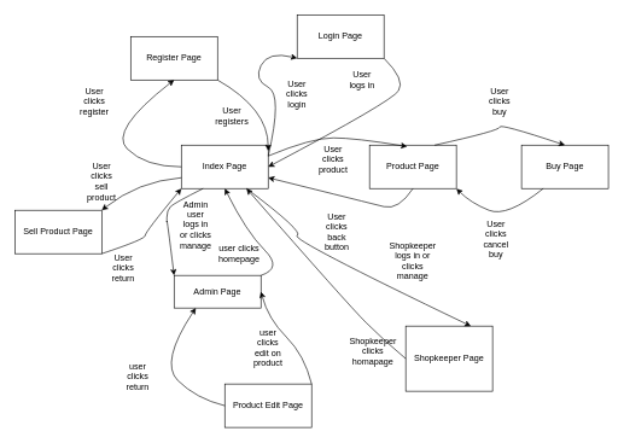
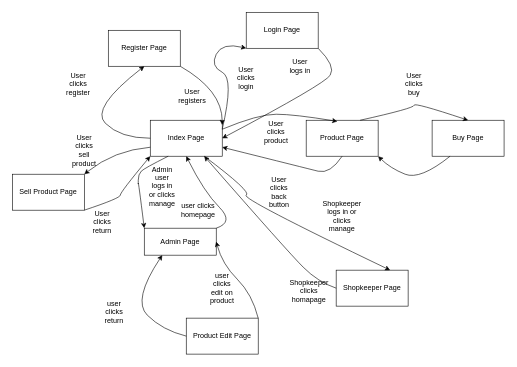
  <mxCell id="0" />
  <mxCell id="1" parent="0" />
  <mxCell id="2" value="Index Page" style="rounded=0;whiteSpace=wrap;html=1;" parent="1" vertex="1"><mxGeometry x="250" y="200" width="120" height="60" as="geometry" /></mxCell>
  <mxCell id="3" value="Product Page" style="rounded=0;whiteSpace=wrap;html=1;" parent="1" vertex="1"><mxGeometry x="510" y="200" width="120" height="60" as="geometry" /></mxCell>
  <mxCell id="4" value="Buy Page" style="rounded=0;whiteSpace=wrap;html=1;" parent="1" vertex="1"><mxGeometry x="720" y="200" width="120" height="60" as="geometry" /></mxCell>
- <mxCell id="5" value="Shopkeeper Page" style="rounded=0;whiteSpace=wrap;html=1;" parent="1" vertex="1"><mxGeometry x="560" y="450" width="120" height="90" as="geometry" /></mxCell>
+ <mxCell id="5" value="Shopkeeper Page" style="rounded=0;whiteSpace=wrap;html=1;" parent="1" vertex="1"><mxGeometry x="560" y="450" width="120" height="60" as="geometry" /></mxCell>
  <mxCell id="6" value="Admin Page" style="rounded=0;whiteSpace=wrap;html=1;" parent="1" vertex="1"><mxGeometry x="240" y="380" width="120" height="45" as="geometry" /></mxCell>
  <mxCell id="7" value="Login Page" style="rounded=0;whiteSpace=wrap;html=1;" parent="1" vertex="1"><mxGeometry x="410" y="20" width="120" height="60" as="geometry" /></mxCell>
  <mxCell id="8" value="Register Page" style="rounded=0;whiteSpace=wrap;html=1;" parent="1" vertex="1"><mxGeometry x="180" y="50" width="120" height="60" as="geometry" /></mxCell>
  <mxCell id="9" value="Product Edit Page" style="rounded=0;whiteSpace=wrap;html=1;" parent="1" vertex="1"><mxGeometry x="310" y="530" width="120" height="60" as="geometry" /></mxCell>
  <mxCell id="10" value="" style="curved=1;endArrow=classic;html=1;entryX=0.5;entryY=1;entryDx=0;entryDy=0;exitX=0;exitY=0.5;exitDx=0;exitDy=0;" parent="1" source="2" target="8" edge="1"><mxGeometry width="50" height="50" relative="1" as="geometry"><mxPoint x="150" y="230" as="sourcePoint" /><mxPoint x="200" y="180" as="targetPoint" /><Array as="points"><mxPoint x="200" y="230" /><mxPoint x="150" y="180" /></Array></mxGeometry></mxCell>
  <mxCell id="11" value="User clicks register" style="text;html=1;strokeColor=none;fillColor=none;align=center;verticalAlign=middle;whiteSpace=wrap;rounded=0;" parent="1" vertex="1"><mxGeometry x="110" y="130" width="40" height="20" as="geometry" /></mxCell>
  <mxCell id="12" value="" style="curved=1;endArrow=classic;html=1;exitX=1;exitY=1;exitDx=0;exitDy=0;entryX=1;entryY=0.133;entryDx=0;entryDy=0;entryPerimeter=0;" parent="1" source="8" target="2" edge="1"><mxGeometry width="50" height="50" relative="1" as="geometry"><mxPoint x="320" y="190" as="sourcePoint" /><mxPoint x="370" y="140" as="targetPoint" /><Array as="points"><mxPoint x="370" y="150" /></Array></mxGeometry></mxCell>
  <mxCell id="13" value="User registers" style="text;html=1;strokeColor=none;fillColor=none;align=center;verticalAlign=middle;whiteSpace=wrap;rounded=0;" parent="1" vertex="1"><mxGeometry x="300" y="150" width="40" height="20" as="geometry" /></mxCell>
  <mxCell id="14" value="" style="curved=1;endArrow=classic;html=1;exitX=1;exitY=0.25;exitDx=0;exitDy=0;entryX=0;entryY=1;entryDx=0;entryDy=0;" parent="1" source="2" target="7" edge="1"><mxGeometry width="50" height="50" relative="1" as="geometry"><mxPoint x="470" y="170" as="sourcePoint" /><mxPoint x="520" y="120" as="targetPoint" /><Array as="points"><mxPoint x="390" y="130" /><mxPoint x="350" y="110" /><mxPoint x="370" y="70" /></Array></mxGeometry></mxCell>
  <mxCell id="15" value="User clicks login" style="text;html=1;strokeColor=none;fillColor=none;align=center;verticalAlign=middle;whiteSpace=wrap;rounded=0;" parent="1" vertex="1"><mxGeometry x="390" y="120" width="40" height="20" as="geometry" /></mxCell>
  <mxCell id="16" value="" style="curved=1;endArrow=classic;html=1;exitX=1;exitY=1;exitDx=0;exitDy=0;entryX=1;entryY=0.5;entryDx=0;entryDy=0;" parent="1" source="7" target="2" edge="1"><mxGeometry width="50" height="50" relative="1" as="geometry"><mxPoint x="520" y="140" as="sourcePoint" /><mxPoint x="570" y="90" as="targetPoint" /><Array as="points"><mxPoint x="560" y="110" /><mxPoint x="540" y="140" /></Array></mxGeometry></mxCell>
  <mxCell id="17" value="User logs in" style="text;html=1;strokeColor=none;fillColor=none;align=center;verticalAlign=middle;whiteSpace=wrap;rounded=0;" parent="1" vertex="1"><mxGeometry x="480" y="100" width="40" height="20" as="geometry" /></mxCell>
  <mxCell id="18" value="" style="curved=1;endArrow=classic;html=1;exitX=0.25;exitY=1;exitDx=0;exitDy=0;entryX=0;entryY=0;entryDx=0;entryDy=0;" parent="1" source="2" target="6" edge="1"><mxGeometry width="50" height="50" relative="1" as="geometry"><mxPoint x="230" y="350" as="sourcePoint" /><mxPoint x="280" y="300" as="targetPoint" /><Array as="points"><mxPoint x="240" y="280" /><mxPoint x="230" y="290" /><mxPoint x="230" y="310" /><mxPoint x="230" y="300" /></Array></mxGeometry></mxCell>
  <mxCell id="19" value="Admin user logs in or clicks manage" style="text;html=1;strokeColor=none;fillColor=none;align=center;verticalAlign=middle;whiteSpace=wrap;rounded=0;" parent="1" vertex="1"><mxGeometry x="250" y="300" width="40" height="20" as="geometry" /></mxCell>
  <mxCell id="20" value="" style="curved=1;endArrow=classic;html=1;exitX=1;exitY=0.25;exitDx=0;exitDy=0;entryX=0.433;entryY=0.033;entryDx=0;entryDy=0;entryPerimeter=0;" parent="1" source="2" target="3" edge="1"><mxGeometry width="50" height="50" relative="1" as="geometry"><mxPoint x="380" y="320" as="sourcePoint" /><mxPoint x="430" y="270" as="targetPoint" /><Array as="points"><mxPoint x="430" y="190" /><mxPoint x="490" y="190" /></Array></mxGeometry></mxCell>
  <mxCell id="21" value="User clicks product" style="text;html=1;strokeColor=none;fillColor=none;align=center;verticalAlign=middle;whiteSpace=wrap;rounded=0;" parent="1" vertex="1"><mxGeometry x="440" y="210" width="40" height="20" as="geometry" /></mxCell>
  <mxCell id="22" value="" style="curved=1;endArrow=classic;html=1;entryX=1;entryY=0.75;entryDx=0;entryDy=0;exitX=0.5;exitY=1;exitDx=0;exitDy=0;" parent="1" source="3" target="2" edge="1"><mxGeometry width="50" height="50" relative="1" as="geometry"><mxPoint x="510" y="330" as="sourcePoint" /><mxPoint x="370" y="270" as="targetPoint" /><Array as="points"><mxPoint x="550" y="290" /><mxPoint x="510" y="280" /></Array></mxGeometry></mxCell>
  <mxCell id="23" value="User clicks back button" style="text;html=1;strokeColor=none;fillColor=none;align=center;verticalAlign=middle;whiteSpace=wrap;rounded=0;" parent="1" vertex="1"><mxGeometry x="440" y="300" width="50" height="40" as="geometry" /></mxCell>
  <mxCell id="24" value="" style="curved=1;endArrow=classic;html=1;exitX=0.75;exitY=0;exitDx=0;exitDy=0;entryX=0.5;entryY=0;entryDx=0;entryDy=0;" parent="1" source="3" target="4" edge="1"><mxGeometry width="50" height="50" relative="1" as="geometry"><mxPoint x="640" y="180" as="sourcePoint" /><mxPoint x="730" y="190" as="targetPoint" /><Array as="points"><mxPoint x="690" y="180" /><mxPoint x="690" y="170" /></Array></mxGeometry></mxCell>
  <mxCell id="25" value="User clicks buy" style="text;html=1;strokeColor=none;fillColor=none;align=center;verticalAlign=middle;whiteSpace=wrap;rounded=0;" parent="1" vertex="1"><mxGeometry x="670" y="130" width="40" height="20" as="geometry" /></mxCell>
  <mxCell id="26" value="" style="curved=1;endArrow=classic;html=1;entryX=1;entryY=1;entryDx=0;entryDy=0;exitX=0.25;exitY=1;exitDx=0;exitDy=0;" parent="1" source="4" target="3" edge="1"><mxGeometry width="50" height="50" relative="1" as="geometry"><mxPoint x="650" y="330" as="sourcePoint" /><mxPoint x="700" y="280" as="targetPoint" /><Array as="points"><mxPoint x="700" y="300" /><mxPoint x="650" y="280" /></Array></mxGeometry></mxCell>
- <mxCell id="27" value="User clicks cancel buy" style="text;html=1;strokeColor=none;fillColor=none;align=center;verticalAlign=middle;whiteSpace=wrap;rounded=0;" parent="1" vertex="1"><mxGeometry x="660" y="310" width="50" height="40" as="geometry" /></mxCell>
  <mxCell id="28" value="" style="curved=1;endArrow=classic;html=1;exitX=1;exitY=0;exitDx=0;exitDy=0;entryX=0.5;entryY=1;entryDx=0;entryDy=0;" parent="1" source="6" target="2" edge="1"><mxGeometry width="50" height="50" relative="1" as="geometry"><mxPoint x="340" y="370" as="sourcePoint" /><mxPoint x="390" y="320" as="targetPoint" /><Array as="points"><mxPoint x="390" y="370" /><mxPoint x="340" y="320" /></Array></mxGeometry></mxCell>
  <mxCell id="29" value="user clicks homepage" style="text;html=1;strokeColor=none;fillColor=none;align=center;verticalAlign=middle;whiteSpace=wrap;rounded=0;" parent="1" vertex="1"><mxGeometry x="310" y="340" width="40" height="20" as="geometry" /></mxCell>
  <mxCell id="30" value="" style="curved=1;endArrow=classic;html=1;exitX=0.75;exitY=1;exitDx=0;exitDy=0;entryX=0.75;entryY=0;entryDx=0;entryDy=0;" parent="1" source="2" target="5" edge="1"><mxGeometry width="50" height="50" relative="1" as="geometry"><mxPoint x="400" y="380" as="sourcePoint" /><mxPoint x="450" y="330" as="targetPoint" /><Array as="points"><mxPoint x="420" y="320" /><mxPoint x="400" y="330" /></Array></mxGeometry></mxCell>
  <mxCell id="31" value="Shopkeeper logs in or clicks manage" style="text;html=1;strokeColor=none;fillColor=none;align=center;verticalAlign=middle;whiteSpace=wrap;rounded=0;" parent="1" vertex="1"><mxGeometry x="550" y="350" width="40" height="20" as="geometry" /></mxCell>
  <mxCell id="32" value="" style="curved=1;endArrow=classic;html=1;exitX=0;exitY=0.5;exitDx=0;exitDy=0;entryX=0.75;entryY=1;entryDx=0;entryDy=0;" parent="1" source="5" target="2" edge="1"><mxGeometry width="50" height="50" relative="1" as="geometry"><mxPoint x="480" y="470" as="sourcePoint" /><mxPoint x="530" y="420" as="targetPoint" /><Array as="points"><mxPoint x="530" y="470" /><mxPoint x="480" y="420" /></Array></mxGeometry></mxCell>
  <mxCell id="33" value="Shopkeeper clicks homapage" style="text;html=1;strokeColor=none;fillColor=none;align=center;verticalAlign=middle;whiteSpace=wrap;rounded=0;" parent="1" vertex="1"><mxGeometry x="495" y="475" width="40" height="20" as="geometry" /></mxCell>
  <mxCell id="34" value="" style="curved=1;endArrow=classic;html=1;exitX=0;exitY=0.5;exitDx=0;exitDy=0;entryX=0.25;entryY=1;entryDx=0;entryDy=0;" parent="1" source="9" target="6" edge="1"><mxGeometry width="50" height="50" relative="1" as="geometry"><mxPoint x="220" y="550" as="sourcePoint" /><mxPoint x="270" y="500" as="targetPoint" /><Array as="points"><mxPoint x="270" y="550" /><mxPoint x="220" y="500" /></Array></mxGeometry></mxCell>
  <mxCell id="35" value="" style="curved=1;endArrow=classic;html=1;exitX=1;exitY=0;exitDx=0;exitDy=0;entryX=1;entryY=0.5;entryDx=0;entryDy=0;" parent="1" source="9" target="6" edge="1"><mxGeometry width="50" height="50" relative="1" as="geometry"><mxPoint x="370" y="490" as="sourcePoint" /><mxPoint x="420" y="440" as="targetPoint" /><Array as="points"><mxPoint x="420" y="490" /><mxPoint x="370" y="440" /></Array></mxGeometry></mxCell>
  <mxCell id="36" value="user clicks edit on product" style="text;html=1;strokeColor=none;fillColor=none;align=center;verticalAlign=middle;whiteSpace=wrap;rounded=0;" parent="1" vertex="1"><mxGeometry x="350" y="470" width="40" height="20" as="geometry" /></mxCell>
  <mxCell id="37" value="user clicks return" style="text;html=1;strokeColor=none;fillColor=none;align=center;verticalAlign=middle;whiteSpace=wrap;rounded=0;" parent="1" vertex="1"><mxGeometry x="170" y="510" width="40" height="20" as="geometry" /></mxCell>
  <mxCell id="38" value="Sell Product Page" style="rounded=0;whiteSpace=wrap;html=1;" parent="1" vertex="1"><mxGeometry x="20" y="290" width="120" height="60" as="geometry" /></mxCell>
  <mxCell id="39" value="User clicks sell product" style="text;html=1;strokeColor=none;fillColor=none;align=center;verticalAlign=middle;whiteSpace=wrap;rounded=0;" parent="1" vertex="1"><mxGeometry x="120" y="240" width="40" height="20" as="geometry" /></mxCell>
  <mxCell id="40" value="" style="curved=1;endArrow=classic;html=1;exitX=0;exitY=0.75;exitDx=0;exitDy=0;entryX=1;entryY=0;entryDx=0;entryDy=0;" parent="1" source="2" target="38" edge="1"><mxGeometry width="50" height="50" relative="1" as="geometry"><mxPoint x="180" y="370" as="sourcePoint" /><mxPoint x="230" y="320" as="targetPoint" /><Array as="points"><mxPoint y="250" x="190" /></Array></mxGeometry></mxCell>
  <mxCell id="41" value="" style="curved=1;endArrow=classic;html=1;exitX=1;exitY=1;exitDx=0;exitDy=0;entryX=0;entryY=1;entryDx=0;entryDy=0;" parent="1" source="38" target="2" edge="1"><mxGeometry width="50" height="50" relative="1" as="geometry"><mxPoint x="170" y="350" as="sourcePoint" /><mxPoint x="220" y="300" as="targetPoint" /><Array as="points"><mxPoint x="200" y="330" /><mxPoint x="200" y="320" /></Array></mxGeometry></mxCell>
  <mxCell id="42" value="User clicks return" style="text;html=1;strokeColor=none;fillColor=none;align=center;verticalAlign=middle;whiteSpace=wrap;rounded=0;" parent="1" vertex="1"><mxGeometry x="150" y="360" width="40" height="20" as="geometry" /></mxCell>
